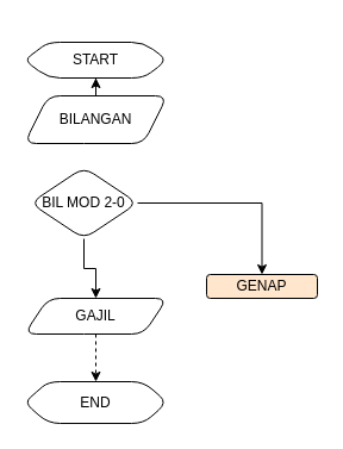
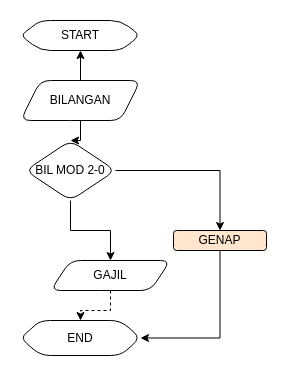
  <mxCell id="0" />
  <mxCell id="1" parent="0" />
  <mxCell id="2" style="edgeStyle=orthogonalEdgeStyle;rounded=0;orthogonalLoop=1;jettySize=auto;html=1;exitX=0.5;exitY=1;exitDx=0;exitDy=0;" edge="1" parent="1"><mxGeometry relative="1" as="geometry"><mxPoint x="93" y="120" as="sourcePoint" /><mxPoint x="93" y="120" as="targetPoint" /></mxGeometry></mxCell>
+ <mxCell id="3" value="" style="edgeStyle=orthogonalEdgeStyle;rounded=0;orthogonalLoop=1;jettySize=auto;html=1;" edge="1" parent="1" source="5" target="8"><mxGeometry relative="1" as="geometry" /></mxCell>
  <mxCell id="4" value="" style="edgeStyle=orthogonalEdgeStyle;rounded=0;orthogonalLoop=1;jettySize=auto;html=1;" edge="1" parent="1" source="5" target="14"><mxGeometry relative="1" as="geometry" /></mxCell>
  <mxCell id="5" value="BILANGAN" style="shape=parallelogram;perimeter=parallelogramPerimeter;whiteSpace=wrap;html=1;fixedSize=1;rounded=1;" vertex="1" parent="1"><mxGeometry x="20" y="80" width="120" height="40" as="geometry" /></mxCell>
  <mxCell id="6" value="" style="edgeStyle=orthogonalEdgeStyle;rounded=0;orthogonalLoop=1;jettySize=auto;html=1;" edge="1" parent="1" source="8" target="10"><mxGeometry relative="1" as="geometry" /></mxCell>
  <mxCell id="7" value="" style="edgeStyle=orthogonalEdgeStyle;rounded=0;orthogonalLoop=1;jettySize=auto;html=1;" edge="1" parent="1" source="8" target="12"><mxGeometry relative="1" as="geometry" /></mxCell>
  <mxCell id="8" value="BIL MOD 2-0" style="rhombus;whiteSpace=wrap;html=1;rounded=1;" vertex="1" parent="1"><mxGeometry x="25" y="140" width="90" height="60" as="geometry" /></mxCell>
+ <mxCell id="9" style="edgeStyle=orthogonalEdgeStyle;rounded=0;orthogonalLoop=1;jettySize=auto;html=1;exitX=0.5;exitY=1;exitDx=0;exitDy=0;entryX=1;entryY=0.5;entryDx=0;entryDy=0;" edge="1" parent="1" source="10" target="13"><mxGeometry relative="1" as="geometry" /></mxCell>
  <mxCell id="10" value="GENAP" style="rounded=1;whiteSpace=wrap;html=1;fillColor=#ffe6cc;" vertex="1" parent="1"><mxGeometry x="173" y="230" width="93" height="20" as="geometry" /></mxCell>
  <mxCell id="11" value="" style="edgeStyle=orthogonalEdgeStyle;rounded=0;orthogonalLoop=1;jettySize=auto;html=1;dashed=1;" edge="1" parent="1" source="12" target="13"><mxGeometry relative="1" as="geometry" /></mxCell>
- <mxCell id="12" value="GAJIL" style="shape=parallelogram;perimeter=parallelogramPerimeter;whiteSpace=wrap;html=1;fixedSize=1;rounded=1;" vertex="1" parent="1"><mxGeometry x="20" y="250" width="120" height="30" as="geometry" /></mxCell>
+ <mxCell id="12" value="GAJIL" style="shape=parallelogram;perimeter=parallelogramPerimeter;whiteSpace=wrap;html=1;fixedSize=1;rounded=1;" vertex="1" parent="1"><mxGeometry x="50" y="260" width="120" height="30" as="geometry" /></mxCell>
  <mxCell id="13" value="END" style="shape=hexagon;perimeter=hexagonPerimeter2;whiteSpace=wrap;html=1;fixedSize=1;rounded=1;" vertex="1" parent="1"><mxGeometry x="20" y="320" width="120" height="35" as="geometry" /></mxCell>
- <mxCell id="14" value="START" style="shape=hexagon;perimeter=hexagonPerimeter2;whiteSpace=wrap;html=1;fixedSize=1;rounded=1;" vertex="1" parent="1"><mxGeometry x="20" y="35" width="120" height="30" as="geometry" /></mxCell>
+ <mxCell id="14" value="START" style="shape=hexagon;perimeter=hexagonPerimeter2;whiteSpace=wrap;html=1;fixedSize=1;rounded=1;" vertex="1" parent="1"><mxGeometry x="20" y="20" width="120" height="30" as="geometry" /></mxCell>
